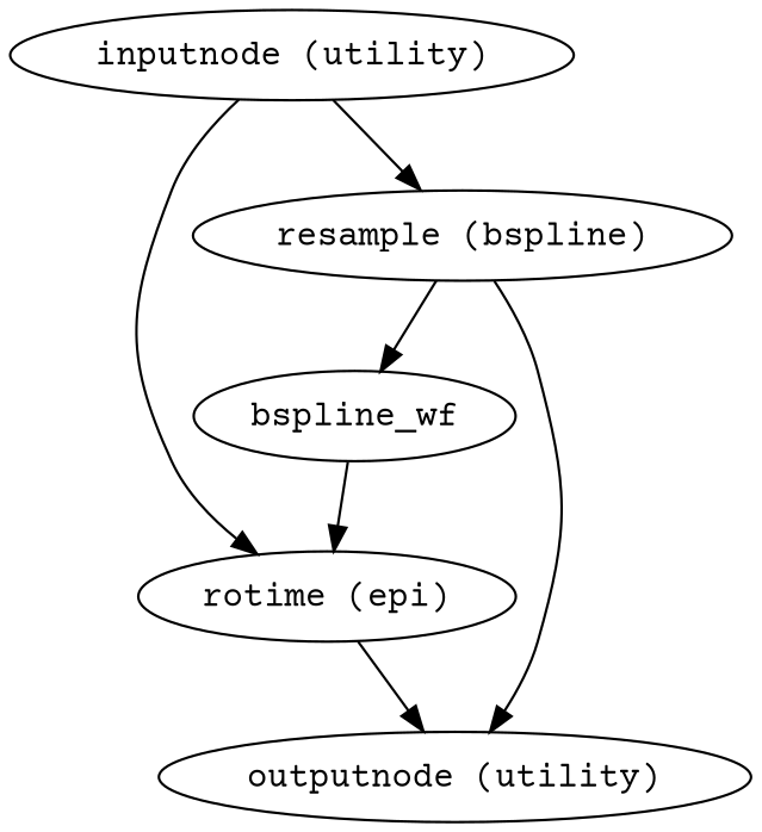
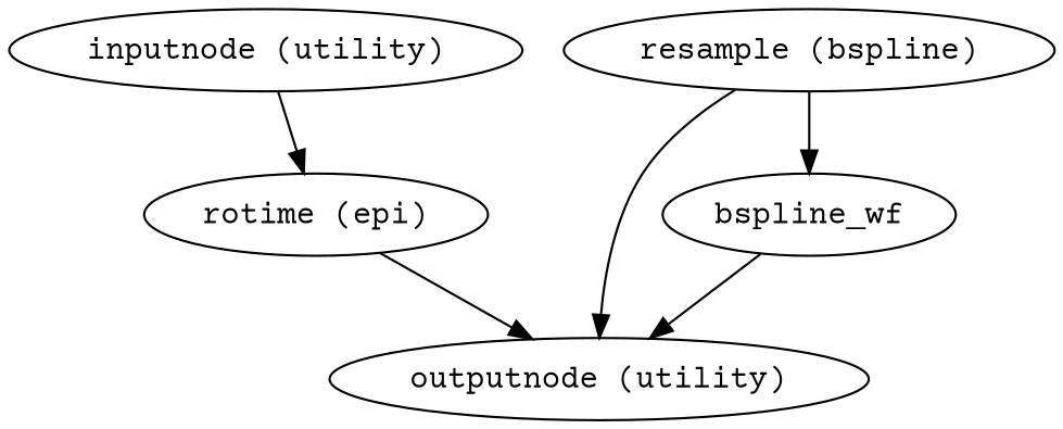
  strict digraph {
    fontname="Courier Prime"
    node [fontname="Courier Prime"]
    edge [fontname="Courier Prime"]
    "inputnode (utility)"
    "rotime (epi)"
    "resample (bspline)"
    "outputnode (utility)"
    n5 [label=bspline_wf]
    "inputnode (utility)" -> "rotime (epi)"
-   "inputnode (utility)" -> "resample (bspline)"
    "rotime (epi)" -> "outputnode (utility)"
    "resample (bspline)" -> "outputnode (utility)"
    "resample (bspline)" -> n5
-   n5 -> "rotime (epi)"
+   n5 -> "outputnode (utility)"
  }
